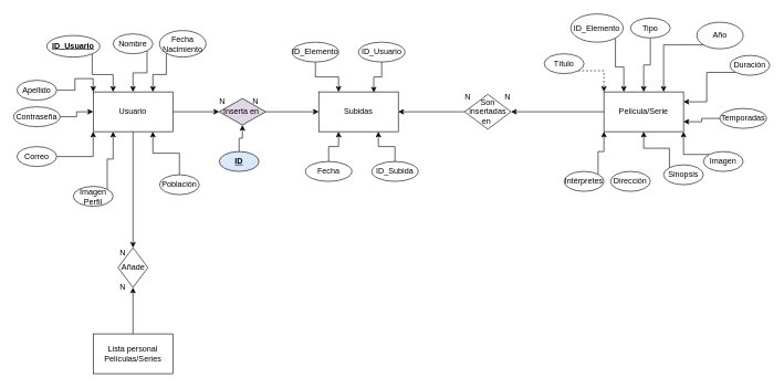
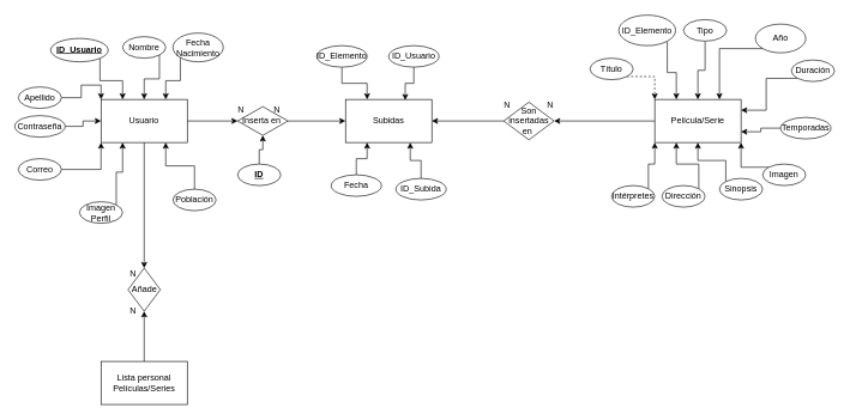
  <mxCell id="0" />
  <mxCell id="1" parent="0" />
  <mxCell id="2" style="edgeStyle=orthogonalEdgeStyle;rounded=0;orthogonalLoop=1;jettySize=auto;html=1;exitX=1;exitY=0.5;exitDx=0;exitDy=0;entryX=0;entryY=0.5;entryDx=0;entryDy=0;" parent="1" source="4" target="20" edge="1"><mxGeometry relative="1" as="geometry" /></mxCell>
  <mxCell id="3" style="edgeStyle=orthogonalEdgeStyle;rounded=0;orthogonalLoop=1;jettySize=auto;html=1;exitX=0.5;exitY=1;exitDx=0;exitDy=0;entryX=0;entryY=0.5;entryDx=0;entryDy=0;" parent="1" source="4" target="27" edge="1"><mxGeometry relative="1" as="geometry" /></mxCell>
  <mxCell id="4" value="Usuario" style="rounded=0;whiteSpace=wrap;html=1;" parent="1" vertex="1"><mxGeometry x="140" y="138" width="120" height="60" as="geometry" /></mxCell>
  <mxCell id="5" style="edgeStyle=orthogonalEdgeStyle;rounded=0;orthogonalLoop=1;jettySize=auto;html=1;exitX=1;exitY=1;exitDx=0;exitDy=0;" parent="1" source="6" target="4" edge="1"><mxGeometry relative="1" as="geometry" /></mxCell>
  <mxCell id="6" value="Nombre" style="ellipse;whiteSpace=wrap;html=1;" parent="1" vertex="1"><mxGeometry x="170" y="50.5" width="60" height="30" as="geometry" /></mxCell>
  <mxCell id="7" style="edgeStyle=orthogonalEdgeStyle;rounded=0;orthogonalLoop=1;jettySize=auto;html=1;exitX=1;exitY=0.5;exitDx=0;exitDy=0;" parent="1" source="8" target="4" edge="1"><mxGeometry relative="1" as="geometry" /></mxCell>
  <mxCell id="8" value="Contraseña" style="ellipse;whiteSpace=wrap;html=1;" parent="1" vertex="1"><mxGeometry x="20" y="160.5" width="70" height="30" as="geometry" /></mxCell>
  <mxCell id="9" style="edgeStyle=orthogonalEdgeStyle;rounded=0;orthogonalLoop=1;jettySize=auto;html=1;exitX=1;exitY=0.5;exitDx=0;exitDy=0;entryX=0;entryY=0;entryDx=0;entryDy=0;" parent="1" source="10" target="4" edge="1"><mxGeometry relative="1" as="geometry" /></mxCell>
  <mxCell id="10" value="Apellido" style="ellipse;whiteSpace=wrap;html=1;" parent="1" vertex="1"><mxGeometry x="25" y="120.5" width="60" height="30" as="geometry" /></mxCell>
  <mxCell id="11" style="edgeStyle=orthogonalEdgeStyle;rounded=0;orthogonalLoop=1;jettySize=auto;html=1;exitX=1;exitY=0.5;exitDx=0;exitDy=0;entryX=0;entryY=1;entryDx=0;entryDy=0;" parent="1" source="12" target="4" edge="1"><mxGeometry relative="1" as="geometry" /></mxCell>
  <mxCell id="12" value="Correo" style="ellipse;whiteSpace=wrap;html=1;" parent="1" vertex="1"><mxGeometry x="25" y="220.5" width="60" height="30" as="geometry" /></mxCell>
  <mxCell id="13" style="edgeStyle=orthogonalEdgeStyle;rounded=0;orthogonalLoop=1;jettySize=auto;html=1;exitX=0;exitY=1;exitDx=0;exitDy=0;entryX=0.75;entryY=0;entryDx=0;entryDy=0;" parent="1" source="14" target="4" edge="1"><mxGeometry relative="1" as="geometry" /></mxCell>
  <mxCell id="14" value="Fecha Nacimiento" style="ellipse;whiteSpace=wrap;html=1;" parent="1" vertex="1"><mxGeometry x="240" y="45.5" width="70" height="40" as="geometry" /></mxCell>
  <mxCell id="15" style="edgeStyle=orthogonalEdgeStyle;rounded=0;orthogonalLoop=1;jettySize=auto;html=1;exitX=0.5;exitY=0;exitDx=0;exitDy=0;entryX=0.75;entryY=1;entryDx=0;entryDy=0;" parent="1" source="16" target="4" edge="1"><mxGeometry relative="1" as="geometry" /></mxCell>
  <mxCell id="16" value="Población" style="ellipse;whiteSpace=wrap;html=1;" parent="1" vertex="1"><mxGeometry x="240" y="263" width="60" height="30" as="geometry" /></mxCell>
  <mxCell id="17" style="edgeStyle=orthogonalEdgeStyle;rounded=0;orthogonalLoop=1;jettySize=auto;html=1;exitX=1;exitY=0;exitDx=0;exitDy=0;entryX=0.25;entryY=1;entryDx=0;entryDy=0;" parent="1" source="18" target="4" edge="1"><mxGeometry relative="1" as="geometry" /></mxCell>
  <mxCell id="18" value="Imagen Perfil" style="ellipse;whiteSpace=wrap;html=1;" parent="1" vertex="1"><mxGeometry x="110" y="280.5" width="60" height="30" as="geometry" /></mxCell>
  <mxCell id="19" style="edgeStyle=orthogonalEdgeStyle;rounded=0;orthogonalLoop=1;jettySize=auto;html=1;exitX=1;exitY=0.5;exitDx=0;exitDy=0;entryX=0;entryY=0.5;entryDx=0;entryDy=0;" parent="1" source="20" target="30" edge="1"><mxGeometry relative="1" as="geometry" /></mxCell>
- <mxCell id="20" value="Inserta en&amp;nbsp;" style="rhombus;whiteSpace=wrap;html=1;fillColor=#e1d5e7;" parent="1" vertex="1"><mxGeometry x="330" y="148" width="70" height="40" as="geometry" /></mxCell>
+ <mxCell id="20" value="Inserta en&amp;nbsp;" style="rhombus;whiteSpace=wrap;html=1;" parent="1" vertex="1"><mxGeometry x="330" y="148" width="70" height="40" as="geometry" /></mxCell>
  <mxCell id="21" value="N" style="text;html=1;strokeColor=none;fillColor=none;align=center;verticalAlign=middle;whiteSpace=wrap;rounded=0;" parent="1" vertex="1"><mxGeometry x="320" y="145.5" width="30" height="15" as="geometry" /></mxCell>
  <mxCell id="22" value="N" style="text;html=1;strokeColor=none;fillColor=none;align=center;verticalAlign=middle;whiteSpace=wrap;rounded=0;" parent="1" vertex="1"><mxGeometry x="370" y="145.5" width="30" height="15" as="geometry" /></mxCell>
  <mxCell id="23" style="edgeStyle=orthogonalEdgeStyle;rounded=0;orthogonalLoop=1;jettySize=auto;html=1;exitX=0.5;exitY=0;exitDx=0;exitDy=0;entryX=0.5;entryY=1;entryDx=0;entryDy=0;" parent="1" source="24" target="20" edge="1"><mxGeometry relative="1" as="geometry" /></mxCell>
- <mxCell id="24" value="&lt;u&gt;&lt;b&gt;ID&lt;/b&gt;&lt;/u&gt;" style="ellipse;whiteSpace=wrap;html=1;fillColor=#dae8fc;" parent="1" vertex="1"><mxGeometry x="330" y="228" width="60" height="30" as="geometry" /></mxCell>
+ <mxCell id="24" value="&lt;u&gt;&lt;b&gt;ID&lt;/b&gt;&lt;/u&gt;" style="ellipse;whiteSpace=wrap;html=1;" parent="1" vertex="1"><mxGeometry x="330" y="228" width="60" height="30" as="geometry" /></mxCell>
  <mxCell id="25" style="edgeStyle=orthogonalEdgeStyle;rounded=0;orthogonalLoop=1;jettySize=auto;html=1;exitX=0.5;exitY=0;exitDx=0;exitDy=0;entryX=1;entryY=0.5;entryDx=0;entryDy=0;" parent="1" source="26" target="27" edge="1"><mxGeometry relative="1" as="geometry" /></mxCell>
  <mxCell id="26" value="Lista personal Películas/Series" style="rounded=0;whiteSpace=wrap;html=1;" parent="1" vertex="1"><mxGeometry x="140" y="503" width="120" height="60" as="geometry" /></mxCell>
  <mxCell id="27" value="Añade" style="rhombus;whiteSpace=wrap;html=1;direction=south;" parent="1" vertex="1"><mxGeometry x="177.5" y="373" width="45" height="60" as="geometry" /></mxCell>
  <mxCell id="28" value="N" style="text;html=1;strokeColor=none;fillColor=none;align=center;verticalAlign=middle;whiteSpace=wrap;rounded=0;" parent="1" vertex="1"><mxGeometry x="170" y="373" width="30" height="15" as="geometry" /></mxCell>
  <mxCell id="29" value="N" style="text;html=1;strokeColor=none;fillColor=none;align=center;verticalAlign=middle;whiteSpace=wrap;rounded=0;" parent="1" vertex="1"><mxGeometry x="170" y="423" width="30" height="20" as="geometry" /></mxCell>
  <mxCell id="30" value="Subidas" style="rounded=0;whiteSpace=wrap;html=1;" parent="1" vertex="1"><mxGeometry x="480" y="138" width="120" height="60" as="geometry" /></mxCell>
  <mxCell id="31" style="edgeStyle=orthogonalEdgeStyle;rounded=0;orthogonalLoop=1;jettySize=auto;html=1;exitX=0;exitY=0.5;exitDx=0;exitDy=0;entryX=1;entryY=0.5;entryDx=0;entryDy=0;" parent="1" source="32" target="50" edge="1"><mxGeometry relative="1" as="geometry" /></mxCell>
  <mxCell id="32" value="Película/Serie" style="rounded=0;whiteSpace=wrap;html=1;" parent="1" vertex="1"><mxGeometry x="910" y="138" width="120" height="60" as="geometry" /></mxCell>
  <mxCell id="33" style="edgeStyle=orthogonalEdgeStyle;rounded=0;orthogonalLoop=1;jettySize=auto;html=1;exitX=1;exitY=1;exitDx=0;exitDy=0;entryX=0;entryY=0;entryDx=0;entryDy=0;dashed=1;" edge="1" parent="1" source="34" target="32"><mxGeometry relative="1" as="geometry" /></mxCell>
  <mxCell id="34" value="Título" style="ellipse;whiteSpace=wrap;html=1;" parent="1" vertex="1"><mxGeometry x="820" y="80.5" width="60" height="30" as="geometry" /></mxCell>
  <mxCell id="35" style="edgeStyle=orthogonalEdgeStyle;rounded=0;orthogonalLoop=1;jettySize=auto;html=1;exitX=0;exitY=0.5;exitDx=0;exitDy=0;entryX=1;entryY=0.75;entryDx=0;entryDy=0;" parent="1" source="36" target="32" edge="1"><mxGeometry relative="1" as="geometry" /></mxCell>
  <mxCell id="36" value="Temporadas" style="ellipse;whiteSpace=wrap;html=1;" parent="1" vertex="1"><mxGeometry x="1085" y="163" width="70" height="30" as="geometry" /></mxCell>
  <mxCell id="37" style="edgeStyle=orthogonalEdgeStyle;rounded=0;orthogonalLoop=1;jettySize=auto;html=1;exitX=0;exitY=1;exitDx=0;exitDy=0;entryX=1;entryY=0.25;entryDx=0;entryDy=0;" parent="1" source="38" target="32" edge="1"><mxGeometry relative="1" as="geometry" /></mxCell>
  <mxCell id="38" value="Duración" style="ellipse;whiteSpace=wrap;html=1;" parent="1" vertex="1"><mxGeometry x="1100" y="83" width="60" height="30" as="geometry" /></mxCell>
  <mxCell id="39" style="edgeStyle=orthogonalEdgeStyle;rounded=0;orthogonalLoop=1;jettySize=auto;html=1;exitX=1;exitY=0;exitDx=0;exitDy=0;entryX=0;entryY=1;entryDx=0;entryDy=0;" parent="1" source="40" target="32" edge="1"><mxGeometry relative="1" as="geometry" /></mxCell>
  <mxCell id="40" value="Intérpretes" style="ellipse;whiteSpace=wrap;html=1;" parent="1" vertex="1"><mxGeometry x="850" y="258" width="60" height="30" as="geometry" /></mxCell>
  <mxCell id="41" style="edgeStyle=orthogonalEdgeStyle;rounded=0;orthogonalLoop=1;jettySize=auto;html=1;exitX=0;exitY=1;exitDx=0;exitDy=0;entryX=0.75;entryY=0;entryDx=0;entryDy=0;" edge="1" parent="1" source="42" target="32"><mxGeometry relative="1" as="geometry" /></mxCell>
  <mxCell id="42" value="Año" style="ellipse;whiteSpace=wrap;html=1;" parent="1" vertex="1"><mxGeometry x="1050" y="33" width="70" height="40" as="geometry" /></mxCell>
  <mxCell id="43" style="edgeStyle=orthogonalEdgeStyle;rounded=0;orthogonalLoop=1;jettySize=auto;html=1;exitX=0;exitY=0;exitDx=0;exitDy=0;" parent="1" source="44" target="32" edge="1"><mxGeometry relative="1" as="geometry" /></mxCell>
  <mxCell id="44" value="Sinopsis" style="ellipse;whiteSpace=wrap;html=1;" parent="1" vertex="1"><mxGeometry x="1000" y="248" width="60" height="30" as="geometry" /></mxCell>
+ <mxCell id="45" style="edgeStyle=orthogonalEdgeStyle;rounded=0;orthogonalLoop=1;jettySize=auto;html=1;exitX=1;exitY=0;exitDx=0;exitDy=0;entryX=0.25;entryY=1;entryDx=0;entryDy=0;" parent="1" source="46" target="32" edge="1"><mxGeometry relative="1" as="geometry" /></mxCell>
  <mxCell id="46" value="Dirección" style="ellipse;whiteSpace=wrap;html=1;" parent="1" vertex="1"><mxGeometry x="920" y="258" width="60" height="30" as="geometry" /></mxCell>
  <mxCell id="47" style="edgeStyle=orthogonalEdgeStyle;rounded=0;orthogonalLoop=1;jettySize=auto;html=1;exitX=0;exitY=0;exitDx=0;exitDy=0;entryX=1;entryY=1;entryDx=0;entryDy=0;" parent="1" source="48" target="32" edge="1"><mxGeometry relative="1" as="geometry" /></mxCell>
  <mxCell id="48" value="Imagen" style="ellipse;whiteSpace=wrap;html=1;" parent="1" vertex="1"><mxGeometry x="1060" y="228" width="60" height="30" as="geometry" /></mxCell>
  <mxCell id="49" style="edgeStyle=orthogonalEdgeStyle;rounded=0;orthogonalLoop=1;jettySize=auto;html=1;exitX=0;exitY=0.5;exitDx=0;exitDy=0;entryX=1;entryY=0.5;entryDx=0;entryDy=0;" parent="1" source="50" target="30" edge="1"><mxGeometry relative="1" as="geometry" /></mxCell>
  <mxCell id="50" value="Son insertadas en&amp;nbsp;" style="rhombus;whiteSpace=wrap;html=1;" parent="1" vertex="1"><mxGeometry x="700" y="141.75" width="70" height="52.5" as="geometry" /></mxCell>
  <mxCell id="51" value="N" style="text;html=1;strokeColor=none;fillColor=none;align=center;verticalAlign=middle;whiteSpace=wrap;rounded=0;" parent="1" vertex="1"><mxGeometry x="690" y="138" width="30" height="15" as="geometry" /></mxCell>
  <mxCell id="52" value="N" style="text;html=1;strokeColor=none;fillColor=none;align=center;verticalAlign=middle;whiteSpace=wrap;rounded=0;" parent="1" vertex="1"><mxGeometry x="750" y="138" width="30" height="15" as="geometry" /></mxCell>
  <mxCell id="53" style="edgeStyle=orthogonalEdgeStyle;rounded=0;orthogonalLoop=1;jettySize=auto;html=1;exitX=0.5;exitY=0;exitDx=0;exitDy=0;entryX=0.75;entryY=1;entryDx=0;entryDy=0;" edge="1" parent="1" source="54" target="30"><mxGeometry relative="1" as="geometry" /></mxCell>
- <mxCell id="54" value="ID_Subida" style="ellipse;whiteSpace=wrap;html=1;" parent="1" vertex="1"><mxGeometry x="560" y="243" width="70" height="30" as="geometry" /></mxCell>
+ <mxCell id="54" value="ID_Subida" style="ellipse;whiteSpace=wrap;html=1;" parent="1" vertex="1"><mxGeometry x="550" y="248" width="70" height="30" as="geometry" /></mxCell>
  <mxCell id="55" style="edgeStyle=orthogonalEdgeStyle;rounded=0;orthogonalLoop=1;jettySize=auto;html=1;exitX=1;exitY=1;exitDx=0;exitDy=0;entryX=0.25;entryY=0;entryDx=0;entryDy=0;" edge="1" parent="1" source="56" target="4"><mxGeometry relative="1" as="geometry" /></mxCell>
  <mxCell id="56" value="&lt;b&gt;&lt;u&gt;ID_Usuario&lt;/u&gt;&lt;/b&gt;" style="ellipse;whiteSpace=wrap;html=1;" vertex="1" parent="1"><mxGeometry x="70" y="53" width="80" height="32.5" as="geometry" /></mxCell>
  <mxCell id="57" style="edgeStyle=orthogonalEdgeStyle;rounded=0;orthogonalLoop=1;jettySize=auto;html=1;exitX=0.5;exitY=1;exitDx=0;exitDy=0;" edge="1" parent="1" source="58" target="32"><mxGeometry relative="1" as="geometry" /></mxCell>
  <mxCell id="58" value="Tipo" style="ellipse;whiteSpace=wrap;html=1;" vertex="1" parent="1"><mxGeometry x="950" y="26.75" width="60" height="30" as="geometry" /></mxCell>
  <mxCell id="59" style="edgeStyle=orthogonalEdgeStyle;rounded=0;orthogonalLoop=1;jettySize=auto;html=1;exitX=1;exitY=1;exitDx=0;exitDy=0;entryX=0.25;entryY=0;entryDx=0;entryDy=0;" edge="1" parent="1" source="60" target="32"><mxGeometry relative="1" as="geometry" /></mxCell>
  <mxCell id="60" value="ID_Elemento" style="ellipse;whiteSpace=wrap;html=1;" vertex="1" parent="1"><mxGeometry x="860" y="20.5" width="79" height="42.5" as="geometry" /></mxCell>
  <mxCell id="61" style="edgeStyle=orthogonalEdgeStyle;rounded=0;orthogonalLoop=1;jettySize=auto;html=1;exitX=0.5;exitY=1;exitDx=0;exitDy=0;entryX=0.25;entryY=0;entryDx=0;entryDy=0;" edge="1" parent="1" source="62" target="30"><mxGeometry relative="1" as="geometry" /></mxCell>
  <mxCell id="62" value="ID_Elemento" style="ellipse;whiteSpace=wrap;html=1;" vertex="1" parent="1"><mxGeometry x="440" y="63" width="70" height="30" as="geometry" /></mxCell>
  <mxCell id="63" style="edgeStyle=orthogonalEdgeStyle;rounded=0;orthogonalLoop=1;jettySize=auto;html=1;exitX=0.5;exitY=0;exitDx=0;exitDy=0;entryX=0.25;entryY=1;entryDx=0;entryDy=0;" edge="1" parent="1" source="64" target="30"><mxGeometry relative="1" as="geometry" /></mxCell>
  <mxCell id="64" value="Fecha" style="ellipse;whiteSpace=wrap;html=1;" vertex="1" parent="1"><mxGeometry x="460" y="243" width="70" height="30" as="geometry" /></mxCell>
  <mxCell id="65" value="ID_Usuario" style="ellipse;whiteSpace=wrap;html=1;" vertex="1" parent="1"><mxGeometry x="540" y="63" width="70" height="30" as="geometry" /></mxCell>
  <mxCell id="66" style="edgeStyle=orthogonalEdgeStyle;rounded=0;orthogonalLoop=1;jettySize=auto;html=1;exitX=0.5;exitY=1;exitDx=0;exitDy=0;entryX=0.692;entryY=0.017;entryDx=0;entryDy=0;entryPerimeter=0;" edge="1" parent="1" source="65" target="30"><mxGeometry relative="1" as="geometry" /></mxCell>
